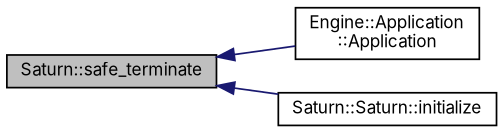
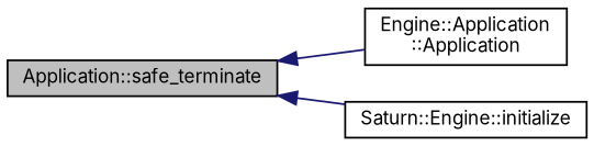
  digraph {
    fontname=Inter
    rankdir=LR
    node [color=black fillcolor=white fontname=Inter fontsize=10 shape=record style=filled]
    edge [color=midnightblue dir=back fontname=Inter fontsize=10 labelfontname=Helvetica labelfontsize=10 style=solid]
-   n1 [fillcolor=grey75 fontcolor=black height=0.2 label="Saturn::safe_terminate" width=0.4]
+   n1 [fillcolor=grey75 fontcolor=black height=0.2 label="Application::safe_terminate" width=0.4]
    n2 [height=0.2 label="Engine::Application\l::Application" width=0.4]
-   n3 [height=0.2 label="Saturn::Saturn::initialize" width=0.4]
+   n3 [height=0.2 label="Saturn::Engine::initialize" width=0.4]
    n1 -> n2
    n1 -> n3
  }
